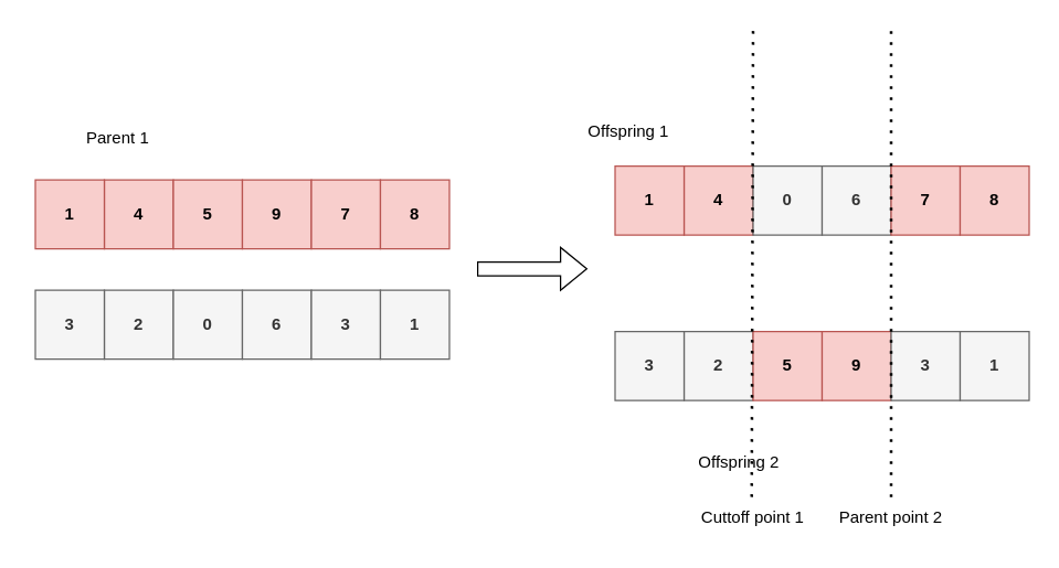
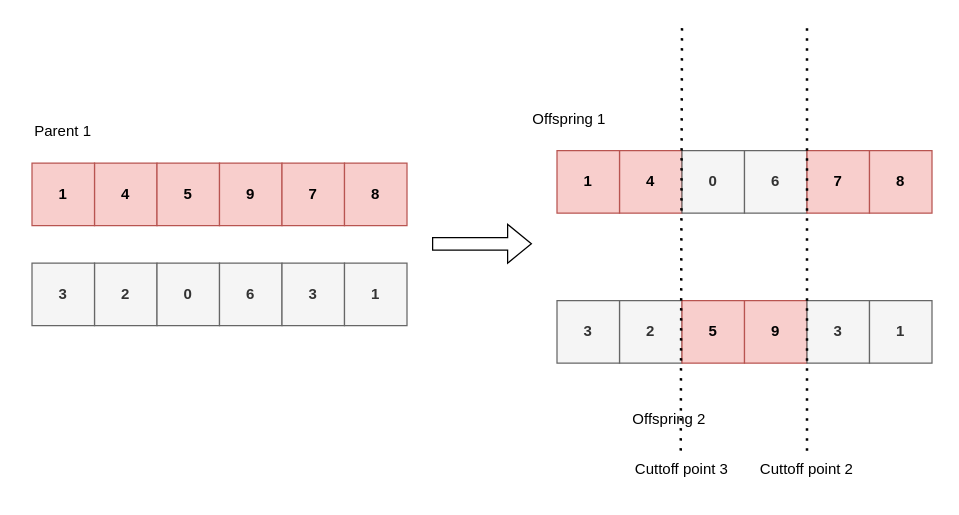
  <mxCell id="0" />
  <mxCell id="1" parent="0" />
  <mxCell id="2" value="4" style="rounded=0;whiteSpace=wrap;html=1;fillColor=#f8cecc;strokeColor=#b85450;fontStyle=1" parent="1" vertex="1"><mxGeometry x="75" y="130" width="50" height="50" as="geometry" /></mxCell>
  <mxCell id="3" value="5" style="rounded=0;whiteSpace=wrap;html=1;fillColor=#f8cecc;strokeColor=#b85450;fontStyle=1" parent="1" vertex="1"><mxGeometry x="125" y="130" width="50" height="50" as="geometry" /></mxCell>
  <mxCell id="4" value="9" style="rounded=0;whiteSpace=wrap;html=1;fillColor=#f8cecc;strokeColor=#b85450;fontStyle=1" parent="1" vertex="1"><mxGeometry x="175" y="130" width="50" height="50" as="geometry" /></mxCell>
  <mxCell id="5" value="7" style="rounded=0;whiteSpace=wrap;html=1;fillColor=#f8cecc;strokeColor=#b85450;fontStyle=1" parent="1" vertex="1"><mxGeometry x="225" y="130" width="50" height="50" as="geometry" /></mxCell>
  <mxCell id="6" value="8" style="rounded=0;whiteSpace=wrap;html=1;fillColor=#f8cecc;strokeColor=#b85450;fontStyle=1" parent="1" vertex="1"><mxGeometry x="275" y="130" width="50" height="50" as="geometry" /></mxCell>
  <mxCell id="7" value="1" style="rounded=0;whiteSpace=wrap;html=1;fillColor=#f8cecc;strokeColor=#b85450;fontStyle=1" parent="1" vertex="1"><mxGeometry x="25" y="130" width="50" height="50" as="geometry" /></mxCell>
  <mxCell id="8" value="2" style="rounded=0;whiteSpace=wrap;html=1;fillColor=#f5f5f5;fontColor=#333333;strokeColor=#666666;fontStyle=1" parent="1" vertex="1"><mxGeometry x="75" y="210" width="50" height="50" as="geometry" /></mxCell>
  <mxCell id="9" value="0" style="rounded=0;whiteSpace=wrap;html=1;fillColor=#f5f5f5;fontColor=#333333;strokeColor=#666666;fontStyle=1" parent="1" vertex="1"><mxGeometry x="125" y="210" width="50" height="50" as="geometry" /></mxCell>
  <mxCell id="10" value="6" style="rounded=0;whiteSpace=wrap;html=1;fillColor=#f5f5f5;fontColor=#333333;strokeColor=#666666;fontStyle=1" parent="1" vertex="1"><mxGeometry x="175" y="210" width="50" height="50" as="geometry" /></mxCell>
  <mxCell id="11" value="3" style="rounded=0;whiteSpace=wrap;html=1;fillColor=#f5f5f5;fontColor=#333333;strokeColor=#666666;fontStyle=1" parent="1" vertex="1"><mxGeometry x="225" y="210" width="50" height="50" as="geometry" /></mxCell>
  <mxCell id="12" value="1" style="rounded=0;whiteSpace=wrap;html=1;fillColor=#f5f5f5;fontColor=#333333;strokeColor=#666666;fontStyle=1" parent="1" vertex="1"><mxGeometry x="275" y="210" width="50" height="50" as="geometry" /></mxCell>
  <mxCell id="13" value="3" style="rounded=0;whiteSpace=wrap;html=1;fillColor=#f5f5f5;fontColor=#333333;strokeColor=#666666;fontStyle=1" parent="1" vertex="1"><mxGeometry x="25" y="210" width="50" height="50" as="geometry" /></mxCell>
  <mxCell id="14" value="4" style="rounded=0;whiteSpace=wrap;html=1;fillColor=#f8cecc;strokeColor=#b85450;fontStyle=1" parent="1" vertex="1"><mxGeometry x="495" y="120" width="50" height="50" as="geometry" /></mxCell>
  <mxCell id="15" value="0" style="rounded=0;whiteSpace=wrap;html=1;fillColor=#f5f5f5;strokeColor=#666666;fontColor=#333333;fontStyle=1" parent="1" vertex="1"><mxGeometry x="545" y="120" width="50" height="50" as="geometry" /></mxCell>
  <mxCell id="16" value="6" style="rounded=0;whiteSpace=wrap;html=1;fillColor=#f5f5f5;fontColor=#333333;strokeColor=#666666;fontStyle=1" parent="1" vertex="1"><mxGeometry x="595" y="120" width="50" height="50" as="geometry" /></mxCell>
  <mxCell id="17" value="7" style="rounded=0;whiteSpace=wrap;html=1;fillColor=#f8cecc;strokeColor=#b85450;fontStyle=1" parent="1" vertex="1"><mxGeometry x="645" y="120" width="50" height="50" as="geometry" /></mxCell>
  <mxCell id="18" value="8" style="rounded=0;whiteSpace=wrap;html=1;fillColor=#f8cecc;strokeColor=#b85450;fontStyle=1" parent="1" vertex="1"><mxGeometry x="695" y="120" width="50" height="50" as="geometry" /></mxCell>
  <mxCell id="19" value="1" style="rounded=0;whiteSpace=wrap;html=1;fillColor=#f8cecc;strokeColor=#b85450;fontStyle=1" parent="1" vertex="1"><mxGeometry x="445" y="120" width="50" height="50" as="geometry" /></mxCell>
  <mxCell id="20" value="" style="shape=flexArrow;endArrow=classic;html=1;rounded=0;fontStyle=1" parent="1" edge="1"><mxGeometry width="50" height="50" relative="1" as="geometry"><mxPoint x="345" y="194.5" as="sourcePoint" /><mxPoint x="425" y="194.5" as="targetPoint" /></mxGeometry></mxCell>
- <mxCell id="21" value="Parent 1" style="text;html=1;align=center;verticalAlign=middle;whiteSpace=wrap;rounded=0;fontStyle=0" parent="1" vertex="1"><mxGeometry x="55" y="85" width="60" height="30" as="geometry" /></mxCell>
+ <mxCell id="21" value="Parent 1" style="text;html=1;align=center;verticalAlign=middle;whiteSpace=wrap;rounded=0;fontStyle=0" parent="1" vertex="1"><mxGeometry x="20" y="90" width="60" height="30" as="geometry" /></mxCell>
  <mxCell id="22" value="Offspring 1" style="text;html=1;align=center;verticalAlign=middle;whiteSpace=wrap;rounded=0;fontStyle=0" parent="1" vertex="1"><mxGeometry x="420" y="80" width="70" height="30" as="geometry" /></mxCell>
  <mxCell id="23" value="2" style="rounded=0;whiteSpace=wrap;html=1;fillColor=#f5f5f5;fontColor=#333333;strokeColor=#666666;fontStyle=1" parent="1" vertex="1"><mxGeometry x="495" y="240" width="50" height="50" as="geometry" /></mxCell>
  <mxCell id="24" value="5" style="rounded=0;whiteSpace=wrap;html=1;fillColor=#f8cecc;strokeColor=#b85450;fontStyle=1" parent="1" vertex="1"><mxGeometry x="545" y="240" width="50" height="50" as="geometry" /></mxCell>
  <mxCell id="25" value="9" style="rounded=0;whiteSpace=wrap;html=1;fillColor=#f8cecc;strokeColor=#b85450;fontStyle=1" parent="1" vertex="1"><mxGeometry x="595" y="240" width="50" height="50" as="geometry" /></mxCell>
  <mxCell id="26" value="3" style="rounded=0;whiteSpace=wrap;html=1;fillColor=#f5f5f5;fontColor=#333333;strokeColor=#666666;fontStyle=1" parent="1" vertex="1"><mxGeometry x="645" y="240" width="50" height="50" as="geometry" /></mxCell>
  <mxCell id="27" value="1" style="rounded=0;whiteSpace=wrap;html=1;fillColor=#f5f5f5;fontColor=#333333;strokeColor=#666666;fontStyle=1" parent="1" vertex="1"><mxGeometry x="695" y="240" width="50" height="50" as="geometry" /></mxCell>
  <mxCell id="28" value="3" style="rounded=0;whiteSpace=wrap;html=1;fillColor=#f5f5f5;fontColor=#333333;strokeColor=#666666;fontStyle=1" parent="1" vertex="1"><mxGeometry x="445" y="240" width="50" height="50" as="geometry" /></mxCell>
  <mxCell id="29" value="" style="endArrow=none;dashed=1;html=1;dashPattern=1 3;strokeWidth=2;rounded=0;fontStyle=1" parent="1" edge="1"><mxGeometry width="50" height="50" relative="1" as="geometry"><mxPoint x="544" y="360" as="sourcePoint" /><mxPoint x="545" y="20" as="targetPoint" /></mxGeometry></mxCell>
  <mxCell id="30" value="Offspring 2" style="text;html=1;align=center;verticalAlign=middle;whiteSpace=wrap;rounded=0;fontStyle=0" parent="1" vertex="1"><mxGeometry x="500" y="320" width="70" height="30" as="geometry" /></mxCell>
- <mxCell id="31" value="Cuttoff point 1" style="text;html=1;align=center;verticalAlign=middle;whiteSpace=wrap;rounded=0;fontStyle=0" parent="1" vertex="1"><mxGeometry x="505" y="360" width="80" height="30" as="geometry" /></mxCell>
+ <mxCell id="31" value="Cuttoff point 3" style="text;html=1;align=center;verticalAlign=middle;whiteSpace=wrap;rounded=0;fontStyle=0" parent="1" vertex="1"><mxGeometry x="505" y="360" width="80" height="30" as="geometry" /></mxCell>
  <mxCell id="32" value="" style="endArrow=none;dashed=1;html=1;dashPattern=1 3;strokeWidth=2;rounded=0;fontStyle=1" parent="1" edge="1"><mxGeometry width="50" height="50" relative="1" as="geometry"><mxPoint x="645" y="360" as="sourcePoint" /><mxPoint x="645" y="20" as="targetPoint" /></mxGeometry></mxCell>
- <mxCell id="33" value="Parent point 2" style="text;html=1;align=center;verticalAlign=middle;whiteSpace=wrap;rounded=0;fontStyle=0" parent="1" vertex="1"><mxGeometry x="605" y="360" width="80" height="30" as="geometry" /></mxCell>
+ <mxCell id="33" value="Cuttoff point 2" style="text;html=1;align=center;verticalAlign=middle;whiteSpace=wrap;rounded=0;fontStyle=0" parent="1" vertex="1"><mxGeometry x="605" y="360" width="80" height="30" as="geometry" /></mxCell>
